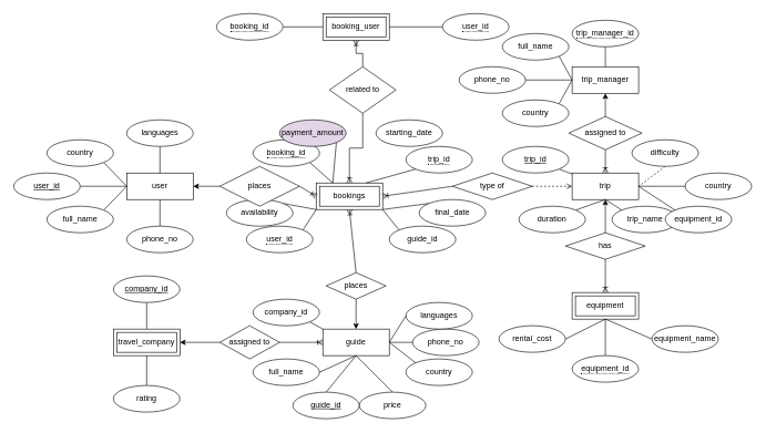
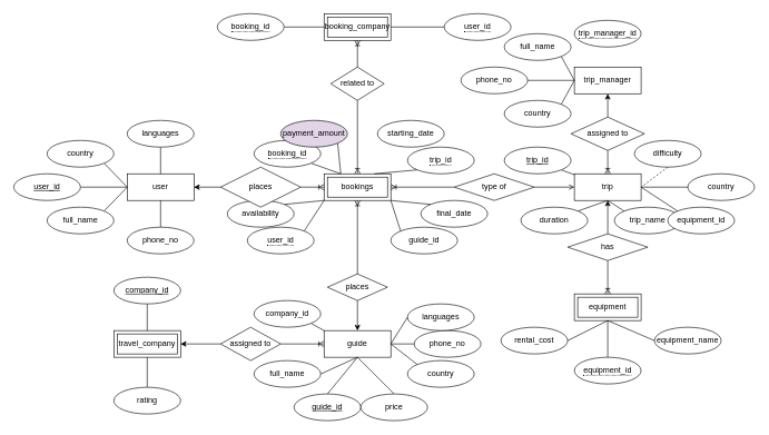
  <mxCell id="0" />
  <mxCell id="1" parent="0" />
  <mxCell id="2" value="user" style="whiteSpace=wrap;html=1;align=center;" vertex="1" parent="1"><mxGeometry x="190" y="260" width="100" height="40" as="geometry" /></mxCell>
- <mxCell id="3" value="bookings" style="shape=ext;margin=3;double=1;whiteSpace=wrap;html=1;align=center;" vertex="1" parent="1"><mxGeometry x="475" y="275" width="100" height="40" as="geometry" /></mxCell>
+ <mxCell id="3" value="bookings" style="shape=ext;margin=3;double=1;whiteSpace=wrap;html=1;align=center;" vertex="1" parent="1"><mxGeometry x="485" y="260" width="100" height="40" as="geometry" /></mxCell>
  <mxCell id="4" style="edgeStyle=none;rounded=0;orthogonalLoop=1;jettySize=auto;html=1;exitX=1;exitY=1;exitDx=0;exitDy=0;entryX=0.25;entryY=0;entryDx=0;entryDy=0;endArrow=none;endFill=0;" edge="1" parent="1" source="5" target="3"><mxGeometry relative="1" as="geometry" /></mxCell>
  <mxCell id="5" value="&lt;span style=&quot;border-bottom: 1px dotted&quot;&gt;booking_id&lt;/span&gt;" style="ellipse;whiteSpace=wrap;html=1;align=center;" vertex="1" parent="1"><mxGeometry x="380" y="210" width="100" height="40" as="geometry" /></mxCell>
  <mxCell id="6" style="rounded=0;orthogonalLoop=1;jettySize=auto;html=1;exitX=0.85;exitY=0.15;exitDx=0;exitDy=0;exitPerimeter=0;entryX=0;entryY=1;entryDx=0;entryDy=0;endArrow=none;endFill=0;" edge="1" parent="1" source="7" target="3"><mxGeometry relative="1" as="geometry" /></mxCell>
  <mxCell id="7" value="&lt;span style=&quot;border-bottom: 1px dotted&quot;&gt;user_id&lt;/span&gt;" style="ellipse;whiteSpace=wrap;html=1;align=center;points=[[0,0.5,0,0,0],[0.15,0.15,0,0,0],[0.15,0.85,0,0,0],[0.5,0,0,0,0],[0.5,1,0,0,0],[0.85,0.15,0,0,0],[0.85,0.85,0,0,0],[1,0.5,0,0,0]];" vertex="1" parent="1"><mxGeometry x="370" y="340" width="100" height="40" as="geometry" /></mxCell>
  <mxCell id="8" style="edgeStyle=none;rounded=0;orthogonalLoop=1;jettySize=auto;html=1;exitX=0;exitY=1;exitDx=0;exitDy=0;entryX=0.75;entryY=0;entryDx=0;entryDy=0;endArrow=none;endFill=0;" edge="1" parent="1" source="9" target="3"><mxGeometry relative="1" as="geometry" /></mxCell>
  <mxCell id="9" value="&lt;span style=&quot;border-bottom: 1px dotted&quot;&gt;trip_id&lt;/span&gt;" style="ellipse;whiteSpace=wrap;html=1;align=center;" vertex="1" parent="1"><mxGeometry x="610" y="220" width="100" height="40" as="geometry" /></mxCell>
  <mxCell id="10" style="edgeStyle=none;rounded=0;orthogonalLoop=1;jettySize=auto;html=1;exitX=0;exitY=0;exitDx=0;exitDy=0;entryX=1;entryY=1;entryDx=0;entryDy=0;endArrow=none;endFill=0;" edge="1" parent="1" source="11" target="3"><mxGeometry relative="1" as="geometry" /></mxCell>
  <mxCell id="11" value="guide_id" style="ellipse;whiteSpace=wrap;html=1;align=center;" vertex="1" parent="1"><mxGeometry x="585" y="340" width="100" height="40" as="geometry" /></mxCell>
  <mxCell id="12" style="edgeStyle=none;rounded=0;orthogonalLoop=1;jettySize=auto;html=1;exitX=0;exitY=0;exitDx=0;exitDy=0;entryX=1;entryY=1;entryDx=0;entryDy=0;endArrow=none;endFill=0;" edge="1" parent="1" source="13" target="3"><mxGeometry relative="1" as="geometry" /></mxCell>
  <mxCell id="13" value="final_date" style="ellipse;whiteSpace=wrap;html=1;align=center;" vertex="1" parent="1"><mxGeometry x="630" y="300" width="100" height="40" as="geometry" /></mxCell>
  <mxCell id="14" value="starting_date" style="ellipse;whiteSpace=wrap;html=1;align=center;" vertex="1" parent="1"><mxGeometry x="565" y="180" width="100" height="40" as="geometry" /></mxCell>
  <mxCell id="15" style="edgeStyle=none;rounded=0;orthogonalLoop=1;jettySize=auto;html=1;exitX=1;exitY=0;exitDx=0;exitDy=0;entryX=0;entryY=1;entryDx=0;entryDy=0;endArrow=none;endFill=0;" edge="1" parent="1" source="16" target="3"><mxGeometry relative="1" as="geometry" /></mxCell>
  <mxCell id="16" value="availability" style="ellipse;whiteSpace=wrap;html=1;align=center;" vertex="1" parent="1"><mxGeometry x="340" y="300" width="100" height="40" as="geometry" /></mxCell>
  <mxCell id="17" style="edgeStyle=none;rounded=0;orthogonalLoop=1;jettySize=auto;html=1;exitX=1;exitY=1;exitDx=0;exitDy=0;entryX=0.25;entryY=0;entryDx=0;entryDy=0;endArrow=none;endFill=0;" edge="1" parent="1" source="18" target="3"><mxGeometry relative="1" as="geometry" /></mxCell>
  <mxCell id="18" value="payment_amount" style="ellipse;whiteSpace=wrap;html=1;align=center;fillColor=#e1d5e7;" vertex="1" parent="1"><mxGeometry x="420" y="180" width="100" height="40" as="geometry" /></mxCell>
  <mxCell id="19" value="trip" style="whiteSpace=wrap;html=1;align=center;" vertex="1" parent="1"><mxGeometry x="860" y="260" width="100" height="40" as="geometry" /></mxCell>
  <mxCell id="20" value="trip_manager" style="whiteSpace=wrap;html=1;align=center;" vertex="1" parent="1"><mxGeometry x="860" y="100" width="100" height="40" as="geometry" /></mxCell>
  <mxCell id="21" value="travel_company" style="shape=ext;margin=3;double=1;whiteSpace=wrap;html=1;align=center;" vertex="1" parent="1"><mxGeometry x="170" y="495" width="100" height="40" as="geometry" /></mxCell>
  <mxCell id="22" style="edgeStyle=none;rounded=0;orthogonalLoop=1;jettySize=auto;html=1;exitX=1;exitY=0.5;exitDx=0;exitDy=0;entryX=0;entryY=0.5;entryDx=0;entryDy=0;endArrow=none;endFill=0;" edge="1" parent="1" source="23" target="49"><mxGeometry relative="1" as="geometry" /></mxCell>
- <mxCell id="23" value="booking_user" style="shape=ext;margin=3;double=1;whiteSpace=wrap;html=1;align=center;" vertex="1" parent="1"><mxGeometry x="485" width="100" height="40" as="geometry" y="20" /></mxCell>
+ <mxCell id="23" value="booking_company" style="shape=ext;margin=3;double=1;whiteSpace=wrap;html=1;align=center;" vertex="1" parent="1"><mxGeometry x="485" width="100" height="40" as="geometry" y="20" /></mxCell>
  <mxCell id="24" value="equipment" style="shape=ext;margin=3;double=1;whiteSpace=wrap;html=1;align=center;" vertex="1" parent="1"><mxGeometry x="860" y="440" width="100" height="40" as="geometry" /></mxCell>
  <mxCell id="25" style="edgeStyle=none;rounded=0;orthogonalLoop=1;jettySize=auto;html=1;exitX=1;exitY=0.5;exitDx=0;exitDy=0;entryX=0;entryY=0.5;entryDx=0;entryDy=0;endArrow=ERoneToMany;endFill=0;" edge="1" parent="1" source="27" target="3"><mxGeometry relative="1" as="geometry" /></mxCell>
  <mxCell id="26" style="edgeStyle=none;rounded=0;orthogonalLoop=1;jettySize=auto;html=1;exitX=0;exitY=0.5;exitDx=0;exitDy=0;entryX=1;entryY=0.5;entryDx=0;entryDy=0;endArrow=classic;endFill=1;" edge="1" parent="1" source="27" target="2"><mxGeometry relative="1" as="geometry" /></mxCell>
  <mxCell id="27" value="places" style="shape=rhombus;perimeter=rhombusPerimeter;whiteSpace=wrap;html=1;align=center;" vertex="1" parent="1"><mxGeometry x="330" y="250" width="120" height="60" as="geometry" /></mxCell>
  <mxCell id="28" value="type of" style="shape=rhombus;perimeter=rhombusPerimeter;whiteSpace=wrap;html=1;align=center;" vertex="1" parent="1"><mxGeometry x="680" y="260" width="120" height="40" as="geometry" /></mxCell>
  <mxCell id="29" style="edgeStyle=none;rounded=0;orthogonalLoop=1;jettySize=auto;html=1;exitX=0.5;exitY=0;exitDx=0;exitDy=0;entryX=0.5;entryY=1;entryDx=0;entryDy=0;endArrow=classic;endFill=1;" edge="1" parent="1" source="31" target="19"><mxGeometry relative="1" as="geometry" /></mxCell>
  <mxCell id="30" style="edgeStyle=none;rounded=0;orthogonalLoop=1;jettySize=auto;html=1;exitX=0.5;exitY=1;exitDx=0;exitDy=0;entryX=0.5;entryY=0;entryDx=0;entryDy=0;endArrow=ERoneToMany;endFill=0;" edge="1" parent="1" source="31" target="24"><mxGeometry relative="1" as="geometry" /></mxCell>
  <mxCell id="31" value="has" style="shape=rhombus;perimeter=rhombusPerimeter;whiteSpace=wrap;html=1;align=center;" vertex="1" parent="1"><mxGeometry x="850" y="350" width="120" height="40" as="geometry" /></mxCell>
  <mxCell id="32" style="edgeStyle=none;rounded=0;orthogonalLoop=1;jettySize=auto;html=1;exitX=0;exitY=0.5;exitDx=0;exitDy=0;entryX=1;entryY=0.5;entryDx=0;entryDy=0;endArrow=classic;endFill=1;" edge="1" parent="1" source="34" target="21"><mxGeometry relative="1" as="geometry" /></mxCell>
  <mxCell id="33" style="edgeStyle=none;rounded=0;orthogonalLoop=1;jettySize=auto;html=1;exitX=1;exitY=0.5;exitDx=0;exitDy=0;entryX=0;entryY=0.5;entryDx=0;entryDy=0;endArrow=ERoneToMany;endFill=0;" edge="1" parent="1" source="34" target="38"><mxGeometry relative="1" as="geometry" /></mxCell>
  <mxCell id="34" value="assigned to" style="shape=rhombus;perimeter=rhombusPerimeter;whiteSpace=wrap;html=1;align=center;" vertex="1" parent="1"><mxGeometry x="330" y="490" width="90" height="50" as="geometry" /></mxCell>
  <mxCell id="35" style="edgeStyle=orthogonalEdgeStyle;rounded=0;orthogonalLoop=1;jettySize=auto;html=1;exitX=0.5;exitY=0;exitDx=0;exitDy=0;entryX=0.5;entryY=1;entryDx=0;entryDy=0;endArrow=ERoneToMany;endFill=0;" edge="1" parent="1" source="37" target="23"><mxGeometry relative="1" as="geometry" /></mxCell>
  <mxCell id="36" style="edgeStyle=orthogonalEdgeStyle;rounded=0;orthogonalLoop=1;jettySize=auto;html=1;exitX=0.5;exitY=1;exitDx=0;exitDy=0;entryX=0.5;entryY=0;entryDx=0;entryDy=0;endArrow=ERoneToMany;endFill=0;" edge="1" parent="1" source="37" target="3"><mxGeometry relative="1" as="geometry" /></mxCell>
- <mxCell id="37" value="related to" style="shape=rhombus;perimeter=rhombusPerimeter;whiteSpace=wrap;html=1;align=center;" vertex="1" parent="1"><mxGeometry x="495" y="100" width="100" height="70" as="geometry" /></mxCell>
+ <mxCell id="37" value="related to" style="shape=rhombus;perimeter=rhombusPerimeter;whiteSpace=wrap;html=1;align=center;" vertex="1" parent="1"><mxGeometry x="495" y="100" width="80" height="50" as="geometry" /></mxCell>
  <mxCell id="38" value="guide" style="whiteSpace=wrap;html=1;align=center;" vertex="1" parent="1"><mxGeometry x="485" y="495" width="100" height="40" as="geometry" /></mxCell>
  <mxCell id="39" style="edgeStyle=none;rounded=0;orthogonalLoop=1;jettySize=auto;html=1;exitX=0.5;exitY=0;exitDx=0;exitDy=0;entryX=0.5;entryY=1;entryDx=0;entryDy=0;endArrow=ERoneToMany;endFill=0;" edge="1" parent="1" source="41" target="3"><mxGeometry relative="1" as="geometry" /></mxCell>
  <mxCell id="40" style="edgeStyle=none;rounded=0;orthogonalLoop=1;jettySize=auto;html=1;exitX=0.5;exitY=1;exitDx=0;exitDy=0;entryX=0.5;entryY=0;entryDx=0;entryDy=0;endArrow=classic;endFill=1;" edge="1" parent="1" source="41" target="38"><mxGeometry relative="1" as="geometry" /></mxCell>
  <mxCell id="41" value="places" style="shape=rhombus;perimeter=rhombusPerimeter;whiteSpace=wrap;html=1;align=center;" vertex="1" parent="1"><mxGeometry x="490" y="410" width="90" height="40" as="geometry" /></mxCell>
  <mxCell id="42" style="edgeStyle=none;rounded=0;orthogonalLoop=1;jettySize=auto;html=1;exitX=0.5;exitY=0;exitDx=0;exitDy=0;entryX=0.5;entryY=1;entryDx=0;entryDy=0;endArrow=classic;endFill=1;" edge="1" parent="1" source="44" target="20"><mxGeometry relative="1" as="geometry" /></mxCell>
  <mxCell id="43" style="edgeStyle=none;rounded=0;orthogonalLoop=1;jettySize=auto;html=1;exitX=0.5;exitY=1;exitDx=0;exitDy=0;entryX=0.5;entryY=0;entryDx=0;entryDy=0;endArrow=ERoneToMany;endFill=0;" edge="1" parent="1" source="44" target="19"><mxGeometry relative="1" as="geometry" /></mxCell>
  <mxCell id="44" value="assigned to" style="shape=rhombus;perimeter=rhombusPerimeter;whiteSpace=wrap;html=1;align=center;" vertex="1" parent="1"><mxGeometry x="855" y="175" width="110" height="50" as="geometry" /></mxCell>
  <mxCell id="45" style="rounded=0;orthogonalLoop=1;jettySize=auto;html=1;exitX=0;exitY=0.5;exitDx=0;exitDy=0;endArrow=ERoneToMany;endFill=0;entryX=1;entryY=0.5;entryDx=0;entryDy=0;" edge="1" parent="1" source="28" target="3"><mxGeometry relative="1" as="geometry"><mxPoint x="640" y="300" as="sourcePoint" /><mxPoint x="620" y="280" as="targetPoint" /></mxGeometry></mxCell>
- <mxCell id="46" style="rounded=0;orthogonalLoop=1;jettySize=auto;html=1;exitX=1;exitY=0.5;exitDx=0;exitDy=0;entryX=0;entryY=0.5;entryDx=0;entryDy=0;endArrow=open;endFill=0;dashed=1;" edge="1" parent="1" source="28" target="19"><mxGeometry relative="1" as="geometry"><mxPoint x="460" y="290" as="sourcePoint" /><mxPoint x="495" y="290" as="targetPoint" /></mxGeometry></mxCell>
+ <mxCell id="46" style="rounded=0;orthogonalLoop=1;jettySize=auto;html=1;exitX=1;exitY=0.5;exitDx=0;exitDy=0;entryX=0;entryY=0.5;entryDx=0;entryDy=0;endArrow=open;endFill=0;" edge="1" parent="1" source="28" target="19"><mxGeometry relative="1" as="geometry"><mxPoint x="460" y="290" as="sourcePoint" /><mxPoint x="495" y="290" as="targetPoint" /></mxGeometry></mxCell>
  <mxCell id="47" style="edgeStyle=none;rounded=0;orthogonalLoop=1;jettySize=auto;html=1;exitX=1;exitY=0.5;exitDx=0;exitDy=0;entryX=0;entryY=0.5;entryDx=0;entryDy=0;endArrow=none;endFill=0;" edge="1" parent="1" source="48" target="23"><mxGeometry relative="1" as="geometry" /></mxCell>
  <mxCell id="48" value="&lt;span style=&quot;border-bottom: 1px dotted&quot;&gt;booking_id&lt;/span&gt;" style="ellipse;whiteSpace=wrap;html=1;align=center;" vertex="1" parent="1"><mxGeometry x="325" width="100" height="40" as="geometry" y="20" /></mxCell>
  <mxCell id="49" value="&lt;span style=&quot;border-bottom: 1px dotted&quot;&gt;user_id&lt;/span&gt;" style="ellipse;whiteSpace=wrap;html=1;align=center;" vertex="1" parent="1"><mxGeometry x="665" width="100" height="40" as="geometry" y="20" /></mxCell>
- <mxCell id="50" style="edgeStyle=none;rounded=0;orthogonalLoop=1;jettySize=auto;html=1;entryX=0.5;entryY=0;entryDx=0;entryDy=0;endArrow=none;endFill=0;" edge="1" parent="1" source="51" target="20"><mxGeometry relative="1" as="geometry" /></mxCell>
  <mxCell id="51" value="&lt;span style=&quot;border-bottom: 1px dotted&quot;&gt;trip_manager_id&lt;/span&gt;" style="ellipse;whiteSpace=wrap;html=1;align=center;" vertex="1" parent="1"><mxGeometry x="860" y="30" width="100" height="40" as="geometry" /></mxCell>
  <mxCell id="52" style="edgeStyle=none;rounded=0;orthogonalLoop=1;jettySize=auto;html=1;exitX=1;exitY=1;exitDx=0;exitDy=0;entryX=0;entryY=0.5;entryDx=0;entryDy=0;endArrow=none;endFill=0;" edge="1" parent="1" source="53" target="20"><mxGeometry relative="1" as="geometry" /></mxCell>
  <mxCell id="53" value="full_name" style="ellipse;whiteSpace=wrap;html=1;align=center;" vertex="1" parent="1"><mxGeometry x="755" y="50" width="100" height="40" as="geometry" /></mxCell>
  <mxCell id="54" style="edgeStyle=none;rounded=0;orthogonalLoop=1;jettySize=auto;html=1;exitX=1;exitY=0.5;exitDx=0;exitDy=0;entryX=0;entryY=0.5;entryDx=0;entryDy=0;endArrow=none;endFill=0;" edge="1" parent="1" source="55" target="20"><mxGeometry relative="1" as="geometry" /></mxCell>
  <mxCell id="55" value="phone_no" style="ellipse;whiteSpace=wrap;html=1;align=center;" vertex="1" parent="1"><mxGeometry x="690" y="100" width="100" height="40" as="geometry" /></mxCell>
  <mxCell id="56" style="edgeStyle=none;rounded=0;orthogonalLoop=1;jettySize=auto;html=1;exitX=1;exitY=0;exitDx=0;exitDy=0;entryX=0;entryY=0.5;entryDx=0;entryDy=0;endArrow=none;endFill=0;" edge="1" parent="1" source="57" target="20"><mxGeometry relative="1" as="geometry" /></mxCell>
  <mxCell id="57" value="country" style="ellipse;whiteSpace=wrap;html=1;align=center;" vertex="1" parent="1"><mxGeometry x="755" y="150" width="100" height="40" as="geometry" /></mxCell>
  <mxCell id="58" style="edgeStyle=none;rounded=0;orthogonalLoop=1;jettySize=auto;html=1;exitX=1;exitY=0;exitDx=0;exitDy=0;entryX=0.5;entryY=1;entryDx=0;entryDy=0;endArrow=none;endFill=0;" edge="1" parent="1" source="59" target="19"><mxGeometry relative="1" as="geometry" /></mxCell>
  <mxCell id="59" value="duration" style="ellipse;whiteSpace=wrap;html=1;align=center;" vertex="1" parent="1"><mxGeometry x="780" y="310" width="100" height="40" as="geometry" /></mxCell>
  <mxCell id="60" style="edgeStyle=none;rounded=0;orthogonalLoop=1;jettySize=auto;html=1;exitX=0;exitY=0;exitDx=0;exitDy=0;entryX=0.5;entryY=1;entryDx=0;entryDy=0;endArrow=none;endFill=0;" edge="1" parent="1" source="61" target="19"><mxGeometry relative="1" as="geometry" /></mxCell>
  <mxCell id="61" value="trip_name" style="ellipse;whiteSpace=wrap;html=1;align=center;" vertex="1" parent="1"><mxGeometry x="920" y="310" width="100" height="40" as="geometry" /></mxCell>
  <mxCell id="62" style="edgeStyle=none;rounded=0;orthogonalLoop=1;jettySize=auto;html=1;exitX=1;exitY=1;exitDx=0;exitDy=0;endArrow=none;endFill=0;" edge="1" parent="1" source="63" target="19"><mxGeometry relative="1" as="geometry" /></mxCell>
  <mxCell id="63" value="trip_id" style="ellipse;whiteSpace=wrap;html=1;align=center;fontStyle=4;" vertex="1" parent="1"><mxGeometry x="755" y="220" width="100" height="40" as="geometry" /></mxCell>
  <mxCell id="64" style="edgeStyle=none;rounded=0;orthogonalLoop=1;jettySize=auto;html=1;exitX=0.5;exitY=1;exitDx=0;exitDy=0;entryX=1;entryY=0.5;entryDx=0;entryDy=0;endArrow=none;endFill=0;dashed=1;" edge="1" parent="1" source="65" target="19"><mxGeometry relative="1" as="geometry" /></mxCell>
  <mxCell id="65" value="difficulty" style="ellipse;whiteSpace=wrap;html=1;align=center;" vertex="1" parent="1"><mxGeometry x="950" y="210" width="100" height="40" as="geometry" /></mxCell>
  <mxCell id="66" style="edgeStyle=none;rounded=0;orthogonalLoop=1;jettySize=auto;html=1;exitX=0;exitY=0.5;exitDx=0;exitDy=0;entryX=1;entryY=0.5;entryDx=0;entryDy=0;endArrow=none;endFill=0;" edge="1" parent="1" source="67" target="19"><mxGeometry relative="1" as="geometry" /></mxCell>
  <mxCell id="67" value="country" style="ellipse;whiteSpace=wrap;html=1;align=center;" vertex="1" parent="1"><mxGeometry x="1030" y="260" width="100" height="40" as="geometry" /></mxCell>
  <mxCell id="68" style="edgeStyle=none;rounded=0;orthogonalLoop=1;jettySize=auto;html=1;exitX=0;exitY=0;exitDx=0;exitDy=0;entryX=1;entryY=0.5;entryDx=0;entryDy=0;endArrow=none;endFill=0;" edge="1" parent="1" source="69" target="19"><mxGeometry relative="1" as="geometry" /></mxCell>
  <mxCell id="69" value="equipment_id" style="ellipse;whiteSpace=wrap;html=1;align=center;" vertex="1" parent="1"><mxGeometry x="1000" y="310" width="100" height="40" as="geometry" /></mxCell>
  <mxCell id="70" style="edgeStyle=none;rounded=0;orthogonalLoop=1;jettySize=auto;html=1;exitX=0.5;exitY=0;exitDx=0;exitDy=0;entryX=0.5;entryY=1;entryDx=0;entryDy=0;endArrow=none;endFill=0;" edge="1" parent="1" source="71" target="24"><mxGeometry relative="1" as="geometry" /></mxCell>
  <mxCell id="71" value="&lt;span style=&quot;border-bottom: 1px dotted&quot;&gt;equipment_id&lt;/span&gt;" style="ellipse;whiteSpace=wrap;html=1;align=center;" vertex="1" parent="1"><mxGeometry x="860" y="535" width="100" height="40" as="geometry" /></mxCell>
  <mxCell id="72" style="edgeStyle=none;rounded=0;orthogonalLoop=1;jettySize=auto;html=1;exitX=1;exitY=0.5;exitDx=0;exitDy=0;entryX=0.5;entryY=1;entryDx=0;entryDy=0;endArrow=none;endFill=0;" edge="1" parent="1" source="73" target="24"><mxGeometry relative="1" as="geometry" /></mxCell>
  <mxCell id="73" value="rental_cost" style="ellipse;whiteSpace=wrap;html=1;align=center;" vertex="1" parent="1"><mxGeometry x="750" y="490" width="100" height="40" as="geometry" /></mxCell>
  <mxCell id="74" style="edgeStyle=none;rounded=0;orthogonalLoop=1;jettySize=auto;html=1;exitX=0;exitY=0.5;exitDx=0;exitDy=0;entryX=0.5;entryY=1;entryDx=0;entryDy=0;endArrow=none;endFill=0;" edge="1" parent="1" source="75" target="24"><mxGeometry relative="1" as="geometry" /></mxCell>
  <mxCell id="75" value="equipment_name" style="ellipse;whiteSpace=wrap;html=1;align=center;" vertex="1" parent="1"><mxGeometry x="980" y="490" width="100" height="40" as="geometry" /></mxCell>
  <mxCell id="76" style="edgeStyle=none;rounded=0;orthogonalLoop=1;jettySize=auto;html=1;exitX=0;exitY=1;exitDx=0;exitDy=0;endArrow=none;endFill=0;" edge="1" parent="1" source="73" target="73"><mxGeometry relative="1" as="geometry" /></mxCell>
  <mxCell id="77" style="edgeStyle=none;rounded=0;orthogonalLoop=1;jettySize=auto;html=1;exitX=1;exitY=0.5;exitDx=0;exitDy=0;entryX=0;entryY=0.5;entryDx=0;entryDy=0;endArrow=none;endFill=0;" edge="1" parent="1" source="78" target="2"><mxGeometry relative="1" as="geometry" /></mxCell>
  <mxCell id="78" value="user_id" style="ellipse;whiteSpace=wrap;html=1;align=center;fontStyle=4;" vertex="1" parent="1"><mxGeometry x="20" y="260" width="100" height="40" as="geometry" /></mxCell>
  <mxCell id="79" style="edgeStyle=none;rounded=0;orthogonalLoop=1;jettySize=auto;html=1;exitX=0.5;exitY=1;exitDx=0;exitDy=0;entryX=0.5;entryY=0;entryDx=0;entryDy=0;endArrow=none;endFill=0;" edge="1" parent="1" source="80" target="2"><mxGeometry relative="1" as="geometry" /></mxCell>
  <mxCell id="80" value="languages" style="ellipse;whiteSpace=wrap;html=1;align=center;" vertex="1" parent="1"><mxGeometry x="190" y="180" width="100" height="40" as="geometry" /></mxCell>
  <mxCell id="81" style="edgeStyle=none;rounded=0;orthogonalLoop=1;jettySize=auto;html=1;exitX=0.5;exitY=0;exitDx=0;exitDy=0;entryX=0.5;entryY=1;entryDx=0;entryDy=0;endArrow=none;endFill=0;" edge="1" parent="1" source="82" target="2"><mxGeometry relative="1" as="geometry" /></mxCell>
  <mxCell id="82" value="phone_no" style="ellipse;whiteSpace=wrap;html=1;align=center;" vertex="1" parent="1"><mxGeometry x="190" y="340" width="100" height="40" as="geometry" /></mxCell>
  <mxCell id="83" style="edgeStyle=none;rounded=0;orthogonalLoop=1;jettySize=auto;html=1;exitX=1;exitY=0;exitDx=0;exitDy=0;entryX=0;entryY=0.5;entryDx=0;entryDy=0;endArrow=none;endFill=0;" edge="1" parent="1" source="84" target="2"><mxGeometry relative="1" as="geometry" /></mxCell>
  <mxCell id="84" value="full_name" style="ellipse;whiteSpace=wrap;html=1;align=center;" vertex="1" parent="1"><mxGeometry x="70" y="310" width="100" height="40" as="geometry" /></mxCell>
  <mxCell id="85" style="edgeStyle=none;rounded=0;orthogonalLoop=1;jettySize=auto;html=1;exitX=1;exitY=1;exitDx=0;exitDy=0;entryX=0;entryY=0.5;entryDx=0;entryDy=0;endArrow=none;endFill=0;" edge="1" parent="1" source="86" target="2"><mxGeometry relative="1" as="geometry" /></mxCell>
  <mxCell id="86" value="country" style="ellipse;whiteSpace=wrap;html=1;align=center;" vertex="1" parent="1"><mxGeometry x="70" y="210" width="100" height="40" as="geometry" /></mxCell>
  <mxCell id="87" style="edgeStyle=none;rounded=0;orthogonalLoop=1;jettySize=auto;html=1;exitX=0.5;exitY=0;exitDx=0;exitDy=0;entryX=0.5;entryY=1;entryDx=0;entryDy=0;endArrow=none;endFill=0;" edge="1" parent="1" source="88" target="38"><mxGeometry relative="1" as="geometry" /></mxCell>
  <mxCell id="88" value="guide_id" style="ellipse;whiteSpace=wrap;html=1;align=center;fontStyle=4;" vertex="1" parent="1"><mxGeometry x="440" y="590" width="100" height="40" as="geometry" /></mxCell>
  <mxCell id="89" style="edgeStyle=none;rounded=0;orthogonalLoop=1;jettySize=auto;html=1;exitX=1;exitY=0.5;exitDx=0;exitDy=0;entryX=0.5;entryY=1;entryDx=0;entryDy=0;endArrow=none;endFill=0;" edge="1" parent="1" source="90" target="38"><mxGeometry relative="1" as="geometry" /></mxCell>
  <mxCell id="90" value="full_name" style="ellipse;whiteSpace=wrap;html=1;align=center;" vertex="1" parent="1"><mxGeometry x="380" y="540" width="100" height="40" as="geometry" /></mxCell>
  <mxCell id="91" style="edgeStyle=none;rounded=0;orthogonalLoop=1;jettySize=auto;html=1;exitX=0;exitY=0;exitDx=0;exitDy=0;entryX=1;entryY=0.5;entryDx=0;entryDy=0;endArrow=none;endFill=0;" edge="1" parent="1" source="92" target="38"><mxGeometry relative="1" as="geometry" /></mxCell>
  <mxCell id="92" value="country" style="ellipse;whiteSpace=wrap;html=1;align=center;" vertex="1" parent="1"><mxGeometry x="610" y="540" width="100" height="40" as="geometry" /></mxCell>
  <mxCell id="93" style="edgeStyle=none;rounded=0;orthogonalLoop=1;jettySize=auto;html=1;exitX=0;exitY=0.5;exitDx=0;exitDy=0;entryX=1;entryY=0.5;entryDx=0;entryDy=0;endArrow=none;endFill=0;" edge="1" parent="1" source="94" target="38"><mxGeometry relative="1" as="geometry" /></mxCell>
  <mxCell id="94" value="phone_no" style="ellipse;whiteSpace=wrap;html=1;align=center;" vertex="1" parent="1"><mxGeometry x="620" y="495" width="100" height="40" as="geometry" /></mxCell>
  <mxCell id="95" style="edgeStyle=none;rounded=0;orthogonalLoop=1;jettySize=auto;html=1;exitX=0;exitY=0.5;exitDx=0;exitDy=0;entryX=1;entryY=0.5;entryDx=0;entryDy=0;endArrow=none;endFill=0;" edge="1" parent="1" source="96" target="38"><mxGeometry relative="1" as="geometry" /></mxCell>
  <mxCell id="96" value="languages" style="ellipse;whiteSpace=wrap;html=1;align=center;" vertex="1" parent="1"><mxGeometry x="610" y="455" width="100" height="40" as="geometry" /></mxCell>
  <mxCell id="97" style="edgeStyle=none;rounded=0;orthogonalLoop=1;jettySize=auto;html=1;exitX=1;exitY=1;exitDx=0;exitDy=0;entryX=0;entryY=0;entryDx=0;entryDy=0;endArrow=none;endFill=0;" edge="1" parent="1" source="98" target="38"><mxGeometry relative="1" as="geometry" /></mxCell>
  <mxCell id="98" value="company_id" style="ellipse;whiteSpace=wrap;html=1;align=center;" vertex="1" parent="1"><mxGeometry x="380" y="450" width="100" height="40" as="geometry" /></mxCell>
  <mxCell id="99" style="edgeStyle=none;rounded=0;orthogonalLoop=1;jettySize=auto;html=1;exitX=0.5;exitY=0;exitDx=0;exitDy=0;entryX=0.5;entryY=1;entryDx=0;entryDy=0;endArrow=none;endFill=0;" edge="1" parent="1" source="100" target="38"><mxGeometry relative="1" as="geometry" /></mxCell>
  <mxCell id="100" value="price" style="ellipse;whiteSpace=wrap;html=1;align=center;" vertex="1" parent="1"><mxGeometry x="540" y="590" width="100" height="40" as="geometry" /></mxCell>
  <mxCell id="101" style="edgeStyle=none;rounded=0;orthogonalLoop=1;jettySize=auto;html=1;exitX=0.5;exitY=1;exitDx=0;exitDy=0;entryX=0.5;entryY=0;entryDx=0;entryDy=0;endArrow=none;endFill=0;" edge="1" parent="1" source="102" target="21"><mxGeometry relative="1" as="geometry" /></mxCell>
  <mxCell id="102" value="company_id" style="ellipse;whiteSpace=wrap;html=1;align=center;fontStyle=4;" vertex="1" parent="1"><mxGeometry x="170" y="415" width="100" height="40" as="geometry" /></mxCell>
  <mxCell id="103" style="edgeStyle=none;rounded=0;orthogonalLoop=1;jettySize=auto;html=1;exitX=0.5;exitY=0;exitDx=0;exitDy=0;entryX=0.5;entryY=1;entryDx=0;entryDy=0;endArrow=none;endFill=0;" edge="1" parent="1" source="104" target="21"><mxGeometry relative="1" as="geometry" /></mxCell>
  <mxCell id="104" value="rating" style="ellipse;whiteSpace=wrap;html=1;align=center;" vertex="1" parent="1"><mxGeometry x="170" y="580" width="100" height="40" as="geometry" /></mxCell>
